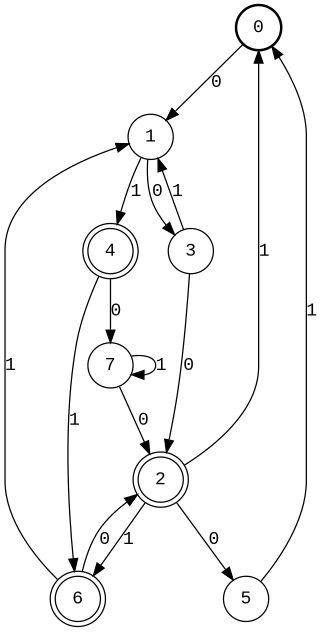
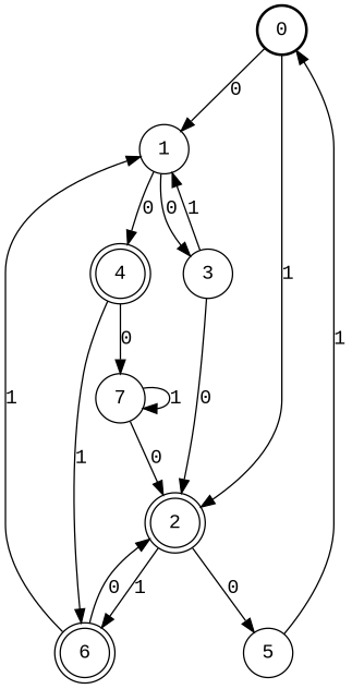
  digraph {
    fontname="Liberation Mono"
    node [fontname="Liberation Mono" shape=circle]
    edge [fontname="Liberation Mono"]
    0 [style=bold]
    1
    2 [peripheries=2]
    3
    4 [peripheries=2]
    5
    6 [peripheries=2]
    7
    0 -> 1 [label=0]
-   2 -> 0 [label=1]
+   0 -> 2 [label=1]
    1 -> 3 [label=0]
-   1 -> 4 [label=1]
+   1 -> 4 [label=0]
    2 -> 5 [label=0]
    2 -> 6 [label=1]
    3 -> 1 [label=1]
    3 -> 2 [label=0]
    4 -> 6 [label=1]
    4 -> 7 [label=0]
    5 -> 0 [label=1]
    6 -> 1 [label=1]
    6 -> 2 [label=0]
    7 -> 2 [label=0]
    7 -> 7 [label=1]
  }
